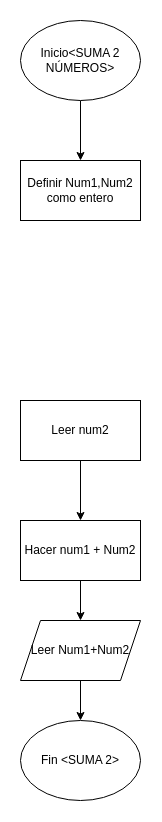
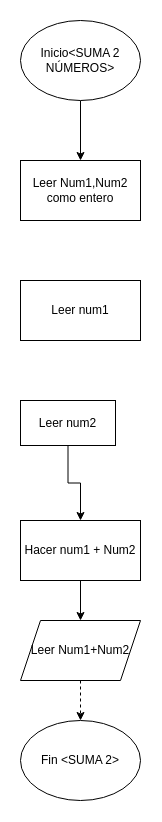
  <mxCell id="0" />
  <mxCell id="1" parent="0" />
- <mxCell id="2" value="Definir Num1,Num2 como entero" style="rounded=0;whiteSpace=wrap;html=1;" vertex="1" parent="1"><mxGeometry x="20" y="160" width="120" height="60" as="geometry" /></mxCell>
+ <mxCell id="2" value="Leer Num1,Num2 como entero" style="rounded=0;whiteSpace=wrap;html=1;" vertex="1" parent="1"><mxGeometry x="20" y="160" width="120" height="60" as="geometry" /></mxCell>
  <mxCell id="3" value="" style="edgeStyle=orthogonalEdgeStyle;rounded=0;orthogonalLoop=1;jettySize=auto;html=1;" edge="1" parent="1" source="4" target="2"><mxGeometry relative="1" as="geometry" /></mxCell>
  <mxCell id="4" value="Inicio&amp;lt;SUMA 2 NÚMEROS&amp;gt;" style="ellipse;whiteSpace=wrap;html=1;" vertex="1" parent="1"><mxGeometry x="20" y="20" width="120" height="80" as="geometry" /></mxCell>
+ <mxCell id="5" value="Leer num1" style="rounded=0;whiteSpace=wrap;html=1;" vertex="1" parent="1"><mxGeometry x="20" y="280" width="120" height="60" as="geometry" /></mxCell>
  <mxCell id="6" value="" style="edgeStyle=orthogonalEdgeStyle;rounded=0;orthogonalLoop=1;jettySize=auto;html=1;" edge="1" parent="1" source="7" target="9"><mxGeometry relative="1" as="geometry" /></mxCell>
- <mxCell id="7" value="Leer num2" style="rounded=0;whiteSpace=wrap;html=1;" vertex="1" parent="1"><mxGeometry x="20" y="400" width="120" height="60" as="geometry" /></mxCell>
+ <mxCell id="7" value="Leer num2" style="rounded=0;whiteSpace=wrap;html=1;" vertex="1" parent="1"><mxGeometry x="20" y="400" width="95" height="45" as="geometry" /></mxCell>
  <mxCell id="8" value="" style="edgeStyle=orthogonalEdgeStyle;rounded=0;orthogonalLoop=1;jettySize=auto;html=1;" edge="1" parent="1" source="9" target="11"><mxGeometry relative="1" as="geometry" /></mxCell>
  <mxCell id="9" value="Hacer num1 + Num2" style="rounded=0;whiteSpace=wrap;html=1;" vertex="1" parent="1"><mxGeometry x="20" y="520" width="120" height="60" as="geometry" /></mxCell>
- <mxCell id="10" value="" style="edgeStyle=orthogonalEdgeStyle;rounded=0;orthogonalLoop=1;jettySize=auto;html=1;" edge="1" parent="1" source="11" target="12"><mxGeometry relative="1" as="geometry" /></mxCell>
+ <mxCell id="10" value="" style="edgeStyle=orthogonalEdgeStyle;rounded=0;orthogonalLoop=1;jettySize=auto;html=1;dashed=1;" edge="1" parent="1" source="11" target="12"><mxGeometry relative="1" as="geometry" /></mxCell>
  <mxCell id="11" value="Leer Num1+Num2" style="shape=parallelogram;perimeter=parallelogramPerimeter;whiteSpace=wrap;html=1;fixedSize=1;" vertex="1" parent="1"><mxGeometry x="20" y="620" width="120" height="60" as="geometry" /></mxCell>
  <mxCell id="12" value="Fin &amp;lt;SUMA 2&amp;gt;" style="ellipse;whiteSpace=wrap;html=1;" vertex="1" parent="1"><mxGeometry x="20" y="720" width="120" height="80" as="geometry" /></mxCell>
